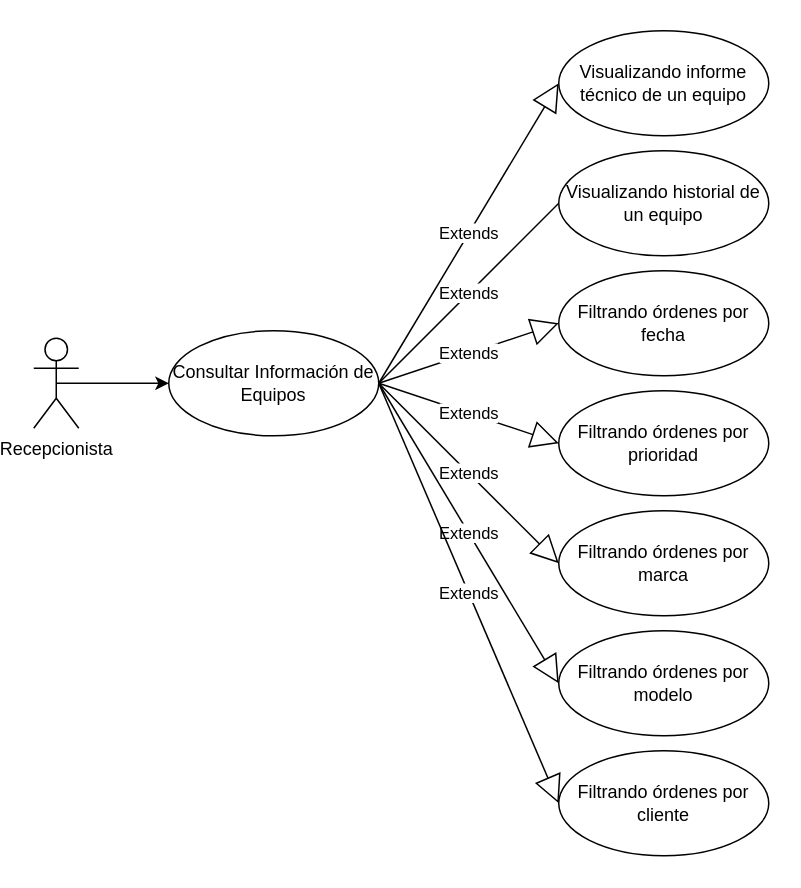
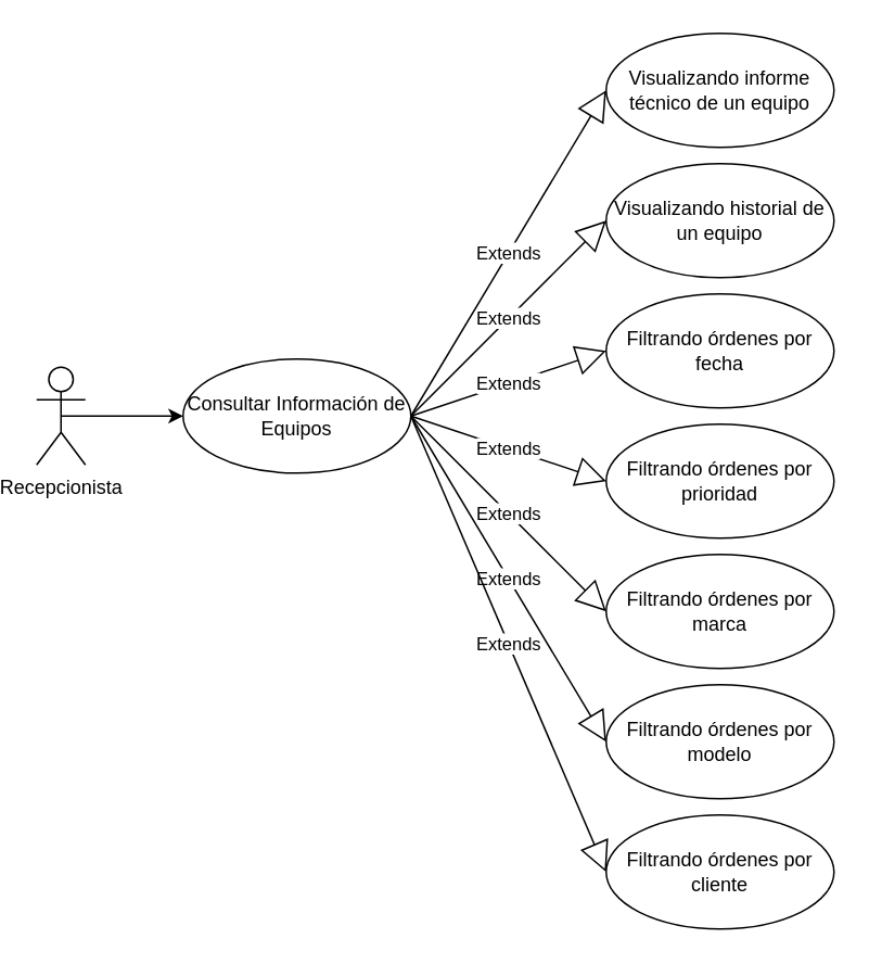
  <mxCell id="0" />
  <mxCell id="1" parent="0" />
  <mxCell id="2" style="edgeStyle=orthogonalEdgeStyle;rounded=0;orthogonalLoop=1;jettySize=auto;html=1;exitX=0.5;exitY=0.5;exitDx=0;exitDy=0;exitPerimeter=0;entryX=0;entryY=0.5;entryDx=0;entryDy=0;" edge="1" parent="1" source="3" target="4"><mxGeometry relative="1" as="geometry" /></mxCell>
  <mxCell id="3" value="Recepcionista" style="shape=umlActor;verticalLabelPosition=bottom;verticalAlign=top;html=1;" vertex="1" parent="1"><mxGeometry x="20" y="225" width="30" height="60" as="geometry" /></mxCell>
  <mxCell id="4" value="Consultar Información de Equipos" style="ellipse;whiteSpace=wrap;html=1;" vertex="1" parent="1"><mxGeometry x="110" y="220" width="140" height="70" as="geometry" /></mxCell>
  <mxCell id="5" value="Visualizando informe técnico de un equipo" style="ellipse;whiteSpace=wrap;html=1;" vertex="1" parent="1"><mxGeometry x="370" y="20" width="140" height="70" as="geometry" /></mxCell>
  <mxCell id="6" value="Visualizando historial de un equipo" style="ellipse;whiteSpace=wrap;html=1;" vertex="1" parent="1"><mxGeometry x="370" y="100" width="140" height="70" as="geometry" /></mxCell>
  <mxCell id="7" value="Filtrando órdenes por fecha" style="ellipse;whiteSpace=wrap;html=1;" vertex="1" parent="1"><mxGeometry x="370" y="180" width="140" height="70" as="geometry" /></mxCell>
  <mxCell id="8" value="Filtrando&amp;nbsp;órdenes por prioridad" style="ellipse;whiteSpace=wrap;html=1;" vertex="1" parent="1"><mxGeometry x="370" y="260" width="140" height="70" as="geometry" /></mxCell>
  <mxCell id="9" value="Filtrando&amp;nbsp;órdenes por marca" style="ellipse;whiteSpace=wrap;html=1;" vertex="1" parent="1"><mxGeometry x="370" y="340" width="140" height="70" as="geometry" /></mxCell>
  <mxCell id="10" value="Filtrando órdenes por modelo" style="ellipse;whiteSpace=wrap;html=1;" vertex="1" parent="1"><mxGeometry x="370" y="420" width="140" height="70" as="geometry" /></mxCell>
  <mxCell id="11" value="Extends" style="endArrow=block;endSize=16;endFill=0;html=1;rounded=0;exitX=1;exitY=0.5;exitDx=0;exitDy=0;entryX=0;entryY=0.5;entryDx=0;entryDy=0;" edge="1" parent="1" source="4" target="10"><mxGeometry width="160" relative="1" as="geometry"><mxPoint x="70" y="-90" as="sourcePoint" /><mxPoint x="230" y="-90" as="targetPoint" /></mxGeometry></mxCell>
  <mxCell id="12" value="Extends" style="endArrow=block;endSize=16;endFill=0;html=1;rounded=0;exitX=1;exitY=0.5;exitDx=0;exitDy=0;entryX=0;entryY=0.5;entryDx=0;entryDy=0;" edge="1" parent="1" source="4" target="9"><mxGeometry width="160" relative="1" as="geometry"><mxPoint x="80" y="-80" as="sourcePoint" /><mxPoint x="240" y="-80" as="targetPoint" /></mxGeometry></mxCell>
  <mxCell id="13" value="Extends" style="endArrow=block;endSize=16;endFill=0;html=1;rounded=0;exitX=1;exitY=0.5;exitDx=0;exitDy=0;entryX=0;entryY=0.5;entryDx=0;entryDy=0;" edge="1" parent="1" source="4" target="8"><mxGeometry width="160" relative="1" as="geometry"><mxPoint x="90" y="-70" as="sourcePoint" /><mxPoint x="250" y="-70" as="targetPoint" /></mxGeometry></mxCell>
  <mxCell id="14" value="Extends" style="endArrow=block;endSize=16;endFill=0;html=1;rounded=0;exitX=1;exitY=0.5;exitDx=0;exitDy=0;entryX=0;entryY=0.5;entryDx=0;entryDy=0;" edge="1" parent="1" source="4" target="7"><mxGeometry width="160" relative="1" as="geometry"><mxPoint x="100" y="-60" as="sourcePoint" /><mxPoint x="260" y="-60" as="targetPoint" /></mxGeometry></mxCell>
- <mxCell id="15" value="Extends" style="endArrow=none;endSize=16;endFill=0;html=1;rounded=0;exitX=1;exitY=0.5;exitDx=0;exitDy=0;entryX=0;entryY=0.5;entryDx=0;entryDy=0;" edge="1" parent="1" source="4" target="6"><mxGeometry width="160" relative="1" as="geometry"><mxPoint x="110" y="-50" as="sourcePoint" /><mxPoint x="270" y="-50" as="targetPoint" /></mxGeometry></mxCell>
+ <mxCell id="15" value="Extends" style="endArrow=block;endSize=16;endFill=0;html=1;rounded=0;exitX=1;exitY=0.5;exitDx=0;exitDy=0;entryX=0;entryY=0.5;entryDx=0;entryDy=0;" edge="1" parent="1" source="4" target="6"><mxGeometry width="160" relative="1" as="geometry"><mxPoint x="110" y="-50" as="sourcePoint" /><mxPoint x="270" y="-50" as="targetPoint" /></mxGeometry></mxCell>
  <mxCell id="16" value="Extends" style="endArrow=block;endSize=16;endFill=0;html=1;rounded=0;exitX=1;exitY=0.5;exitDx=0;exitDy=0;entryX=0;entryY=0.5;entryDx=0;entryDy=0;" edge="1" parent="1" source="4" target="5"><mxGeometry width="160" relative="1" as="geometry"><mxPoint x="120" y="-20" as="sourcePoint" /><mxPoint x="280" y="-20" as="targetPoint" /></mxGeometry></mxCell>
  <mxCell id="17" value="Filtrando&amp;nbsp;órdenes por cliente" style="ellipse;whiteSpace=wrap;html=1;" vertex="1" parent="1"><mxGeometry x="370" y="500" width="140" height="70" as="geometry" /></mxCell>
  <mxCell id="18" value="Extends" style="endArrow=block;endSize=16;endFill=0;html=1;rounded=0;exitX=1;exitY=0.5;exitDx=0;exitDy=0;entryX=0;entryY=0.5;entryDx=0;entryDy=0;" edge="1" parent="1" source="4" target="17"><mxGeometry width="160" relative="1" as="geometry"><mxPoint x="260" y="265" as="sourcePoint" /><mxPoint x="380" y="505" as="targetPoint" /></mxGeometry></mxCell>
